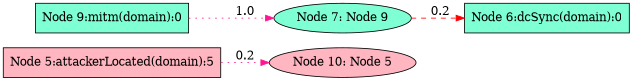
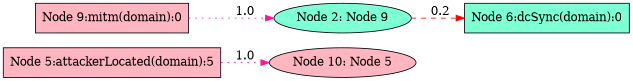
  strict digraph {
    rankdir=LR
    node [fillcolor=lightpink nodeType=AND probArray=1.0 shape=box style=filled]
    edge [color=deeppink style=dotted]
    n1 [label="Node 10: Node 5" shape=ellipse]
-   n2 [fillcolor=aquamarine label="Node 9:mitm(domain):0" nodeType=OR probArray=0.2]
-   n3 [fillcolor=aquamarine label="Node 7: Node 9" shape=ellipse]
+   n2 [label="Node 9:mitm(domain):0" nodeType=OR probArray=0.2]
+   n3 [fillcolor=aquamarine label="Node 2: Node 9" shape=ellipse]
    n4 [fillcolor=aquamarine label="Node 6:dcSync(domain):0" nodeType=OR probArray=0.2]
    n5 [label="Node 5:attackerLocated(domain):5"]
    n2 -> n3 [label=1.0]
    n3 -> n4 [color=red label=0.2 style=dashed]
-   n5 -> n1 [label=0.2]
+   n5 -> n1 [label=1.0]
  }
